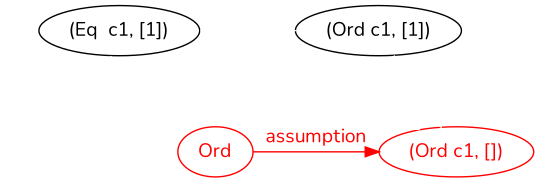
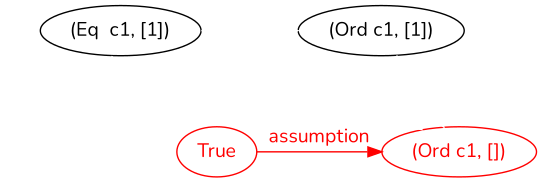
  digraph {
    fontname=Nunito
    node [fontname=Nunito]
    edge [color=white fontcolor=white fontname=Nunito]
    n1 [label="(Ord c1, [1])"]
    n2 [label="(Eq  c1, [1])"]
    n3 [color=red fontcolor=red label="(Ord c1, [])"]
    n4 [color=white fontcolor=white label="(Eq  c1, [])"]
-   n5 [color=red fontcolor=red label=Ord]
+   n5 [color=red fontcolor=red label=True]
    subgraph sub_1 {
      rank=same
      n1
      n2
    }
    subgraph sub_2 {
      rank=same
      n3
      n4
      n5
    }
    n1 -> n3 [label=scope]
    n2 -> n1 [label=eqOrd]
    n2 -> n4 [label=scope]
    n4 -> n3 [label=eqOrd]
    n5 -> n3 [color=red fontcolor=red label=assumption]
  }
